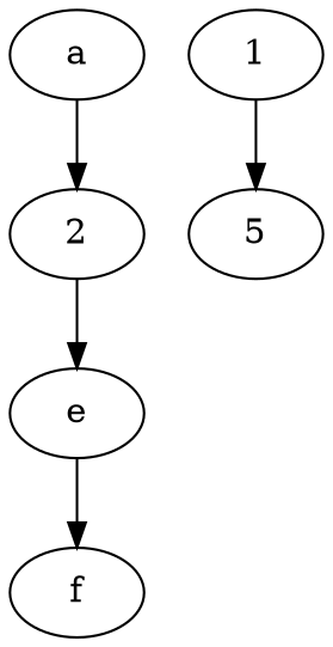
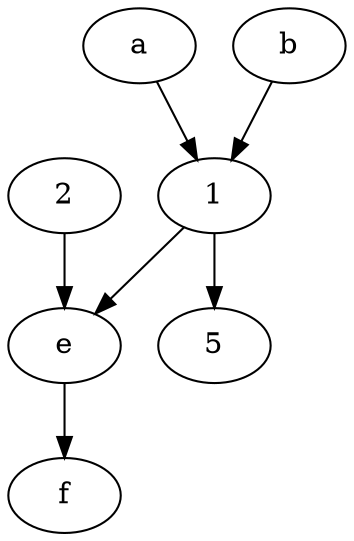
  digraph {
    a [Weight=6]
    1 [Weight=2]
    e [Weight=10]
    5 [Weight=5]
+   b [Weight=7]
    2 [Weight=3]
    f [Weight=8]
-   a -> 2 [Weight=4]
+   a -> 1 [Weight=4]
+   1 -> e [Weight=9]
    1 -> 5 [Weight=3]
    e -> f [Weight=1]
+   b -> 1 [Weight=6]
    2 -> e [Weight=10]
  }
